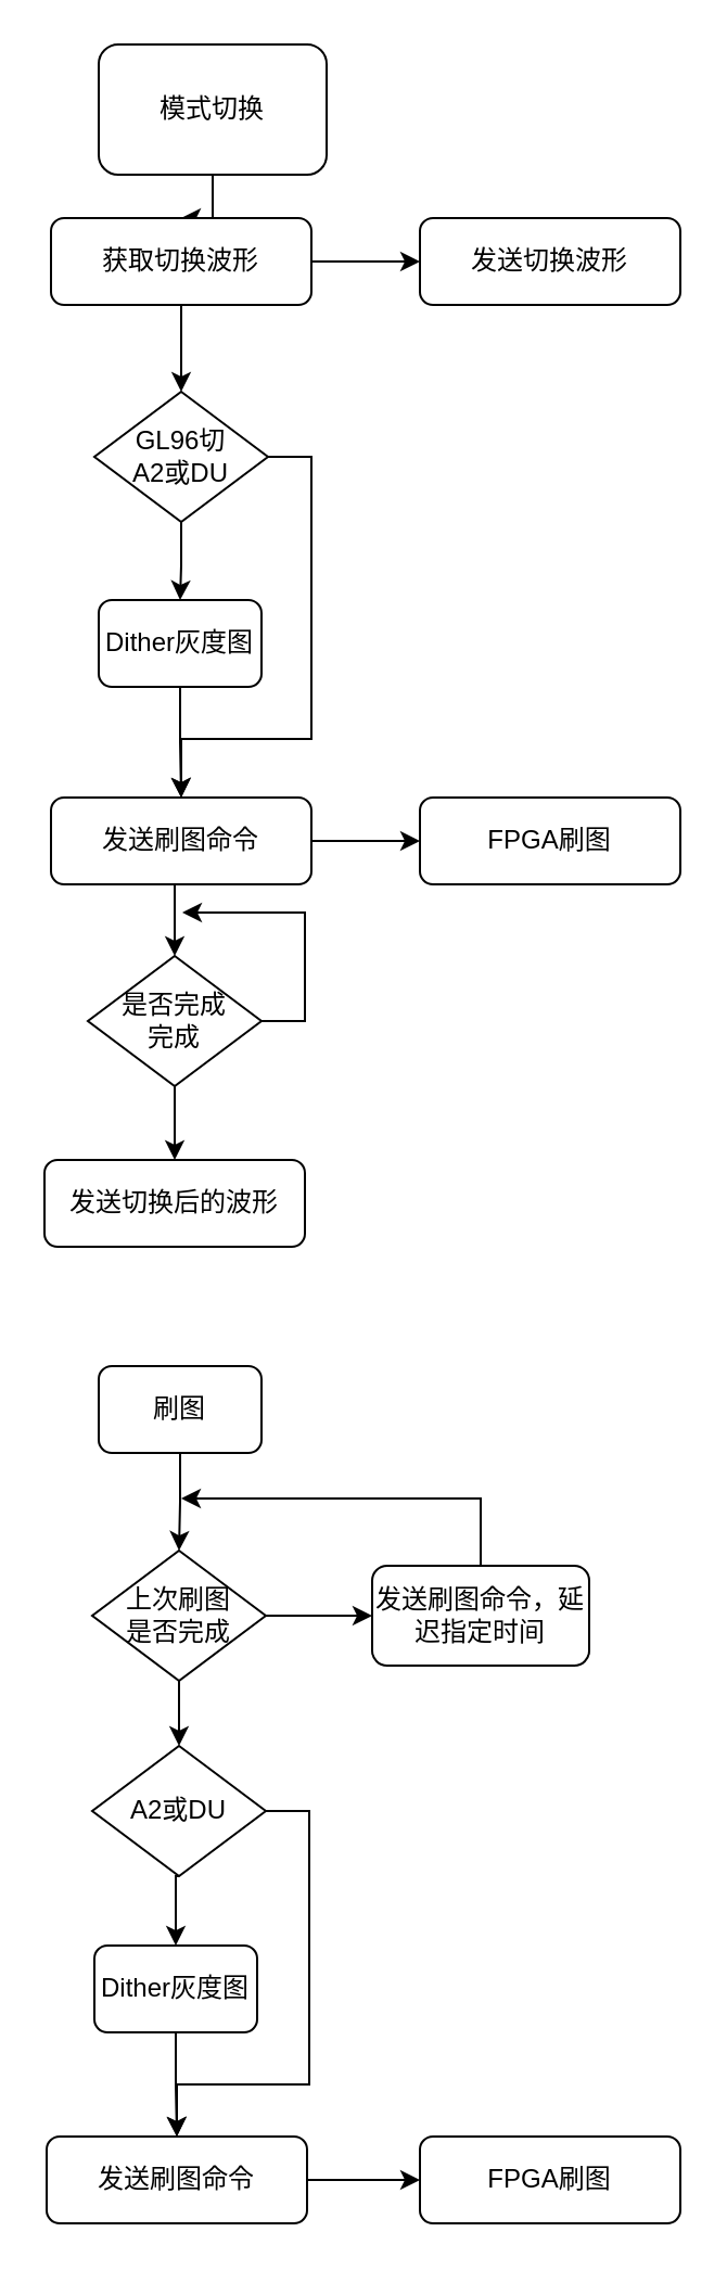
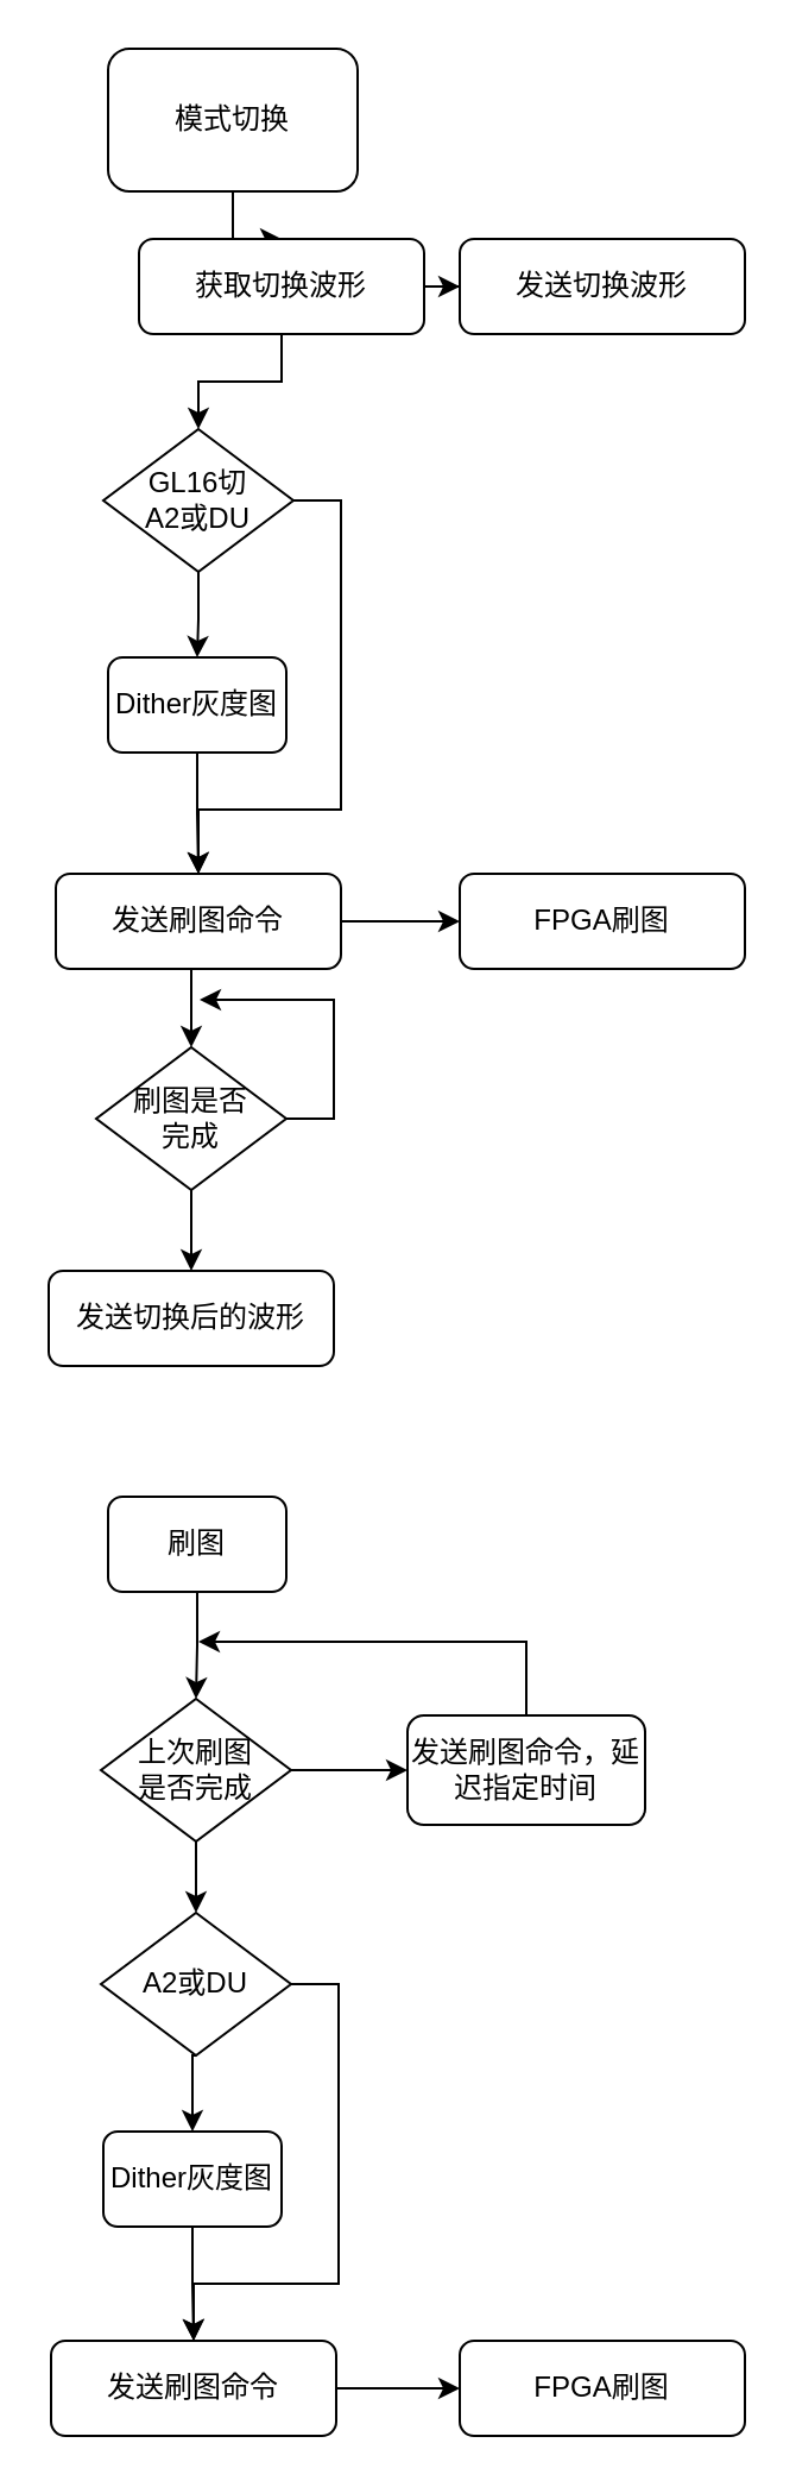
  <mxCell id="0" />
  <mxCell id="1" parent="0" />
  <mxCell id="2" value="" style="edgeStyle=orthogonalEdgeStyle;rounded=0;orthogonalLoop=1;jettySize=auto;html=1;" edge="1" parent="1" source="3" target="6"><mxGeometry relative="1" as="geometry" /></mxCell>
  <mxCell id="3" value="模式切换" style="rounded=1;whiteSpace=wrap;html=1;fontSize=12;glass=0;strokeWidth=1;shadow=0;" parent="1" vertex="1"><mxGeometry x="45" y="20" width="105" height="60" as="geometry" /></mxCell>
  <mxCell id="4" value="" style="edgeStyle=orthogonalEdgeStyle;rounded=0;orthogonalLoop=1;jettySize=auto;html=1;" edge="1" parent="1" source="6" target="7"><mxGeometry relative="1" as="geometry" /></mxCell>
  <mxCell id="5" style="edgeStyle=orthogonalEdgeStyle;rounded=0;orthogonalLoop=1;jettySize=auto;html=1;exitX=0.5;exitY=1;exitDx=0;exitDy=0;entryX=0.5;entryY=0;entryDx=0;entryDy=0;" edge="1" parent="1" source="6" target="12"><mxGeometry relative="1" as="geometry" /></mxCell>
- <mxCell id="6" value="获取切换波形" style="whiteSpace=wrap;html=1;rounded=1;glass=0;strokeWidth=1;shadow=0;" vertex="1" parent="1"><mxGeometry x="23" y="100" width="120" height="40" as="geometry" /></mxCell>
+ <mxCell id="6" value="获取切换波形" style="whiteSpace=wrap;html=1;rounded=1;glass=0;strokeWidth=1;shadow=0;" vertex="1" parent="1"><mxGeometry x="58" y="100" width="120" height="40" as="geometry" /></mxCell>
  <mxCell id="7" value="发送切换波形" style="whiteSpace=wrap;html=1;rounded=1;glass=0;strokeWidth=1;shadow=0;" vertex="1" parent="1"><mxGeometry x="193" y="100" width="120" height="40" as="geometry" /></mxCell>
  <mxCell id="8" style="edgeStyle=orthogonalEdgeStyle;rounded=0;orthogonalLoop=1;jettySize=auto;html=1;exitX=1;exitY=0.5;exitDx=0;exitDy=0;" edge="1" parent="1" source="10"><mxGeometry relative="1" as="geometry"><mxPoint x="193" y="387" as="targetPoint" /></mxGeometry></mxCell>
  <mxCell id="9" style="edgeStyle=orthogonalEdgeStyle;rounded=0;orthogonalLoop=1;jettySize=auto;html=1;exitX=0.5;exitY=1;exitDx=0;exitDy=0;entryX=0.5;entryY=0;entryDx=0;entryDy=0;" edge="1" parent="1" source="10" target="19"><mxGeometry relative="1" as="geometry"><mxPoint x="83" y="420" as="targetPoint" /></mxGeometry></mxCell>
  <mxCell id="10" value="发送刷图命令" style="whiteSpace=wrap;html=1;rounded=1;glass=0;strokeWidth=1;shadow=0;" vertex="1" parent="1"><mxGeometry x="23" y="367" width="120" height="40" as="geometry" /></mxCell>
  <mxCell id="11" style="edgeStyle=orthogonalEdgeStyle;rounded=0;orthogonalLoop=1;jettySize=auto;html=1;exitX=1;exitY=0.5;exitDx=0;exitDy=0;entryX=0.5;entryY=0;entryDx=0;entryDy=0;" edge="1" parent="1" source="12" target="10"><mxGeometry relative="1" as="geometry"><Array as="points"><mxPoint x="143" y="210" /><mxPoint x="143" y="340" /><mxPoint x="83" y="340" /></Array></mxGeometry></mxCell>
- <mxCell id="12" value="GL96切&lt;div&gt;A2或DU&lt;/div&gt;" style="rhombus;whiteSpace=wrap;html=1;" vertex="1" parent="1"><mxGeometry x="43" y="180" width="80" height="60" as="geometry" /></mxCell>
+ <mxCell id="12" value="GL16切&lt;div&gt;A2或DU&lt;/div&gt;" style="rhombus;whiteSpace=wrap;html=1;" vertex="1" parent="1"><mxGeometry x="43" y="180" width="80" height="60" as="geometry" /></mxCell>
  <mxCell id="13" value="" style="edgeStyle=orthogonalEdgeStyle;rounded=0;orthogonalLoop=1;jettySize=auto;html=1;exitX=0.5;exitY=1;exitDx=0;exitDy=0;" edge="1" parent="1" source="12" target="15"><mxGeometry relative="1" as="geometry"><mxPoint x="83" y="360" as="targetPoint" /><mxPoint x="83" y="240" as="sourcePoint" /></mxGeometry></mxCell>
  <mxCell id="14" style="edgeStyle=orthogonalEdgeStyle;rounded=0;orthogonalLoop=1;jettySize=auto;html=1;exitX=0.5;exitY=1;exitDx=0;exitDy=0;entryX=0.5;entryY=0;entryDx=0;entryDy=0;" edge="1" parent="1" source="15" target="10"><mxGeometry relative="1" as="geometry" /></mxCell>
  <mxCell id="15" value="Dither灰度图" style="rounded=1;whiteSpace=wrap;html=1;fontSize=12;glass=0;strokeWidth=1;shadow=0;" vertex="1" parent="1"><mxGeometry x="45" y="276" width="75" height="40" as="geometry" /></mxCell>
  <mxCell id="16" value="FPGA刷图" style="whiteSpace=wrap;html=1;rounded=1;glass=0;strokeWidth=1;shadow=0;" vertex="1" parent="1"><mxGeometry x="193" y="367" width="120" height="40" as="geometry" /></mxCell>
  <mxCell id="17" style="edgeStyle=orthogonalEdgeStyle;rounded=0;orthogonalLoop=1;jettySize=auto;html=1;exitX=0.5;exitY=1;exitDx=0;exitDy=0;entryX=0.5;entryY=0;entryDx=0;entryDy=0;" edge="1" parent="1" source="19" target="20"><mxGeometry relative="1" as="geometry" /></mxCell>
  <mxCell id="18" style="edgeStyle=orthogonalEdgeStyle;rounded=0;orthogonalLoop=1;jettySize=auto;html=1;exitX=1;exitY=0.5;exitDx=0;exitDy=0;" edge="1" parent="1" source="19"><mxGeometry relative="1" as="geometry"><mxPoint x="83" y="420" as="targetPoint" /></mxGeometry></mxCell>
- <mxCell id="19" value="是否完成&lt;div&gt;完成&lt;/div&gt;" style="rhombus;whiteSpace=wrap;html=1;" vertex="1" parent="1"><mxGeometry x="40" y="440" width="80" height="60" as="geometry" /></mxCell>
+ <mxCell id="19" value="刷图是否&lt;div&gt;完成&lt;/div&gt;" style="rhombus;whiteSpace=wrap;html=1;" vertex="1" parent="1"><mxGeometry x="40" y="440" width="80" height="60" as="geometry" /></mxCell>
  <mxCell id="20" value="发送切换后的波形" style="whiteSpace=wrap;html=1;rounded=1;glass=0;strokeWidth=1;shadow=0;" vertex="1" parent="1"><mxGeometry x="20" y="534" width="120" height="40" as="geometry" /></mxCell>
  <mxCell id="21" style="edgeStyle=orthogonalEdgeStyle;rounded=0;orthogonalLoop=1;jettySize=auto;html=1;exitX=0.5;exitY=1;exitDx=0;exitDy=0;entryX=0.5;entryY=0;entryDx=0;entryDy=0;" edge="1" parent="1" source="22" target="25"><mxGeometry relative="1" as="geometry" /></mxCell>
  <mxCell id="22" value="刷图" style="rounded=1;whiteSpace=wrap;html=1;fontSize=12;glass=0;strokeWidth=1;shadow=0;" vertex="1" parent="1"><mxGeometry x="45" y="629" width="75" height="40" as="geometry" /></mxCell>
  <mxCell id="23" style="edgeStyle=orthogonalEdgeStyle;rounded=0;orthogonalLoop=1;jettySize=auto;html=1;exitX=1;exitY=0.5;exitDx=0;exitDy=0;entryX=0;entryY=0.5;entryDx=0;entryDy=0;" edge="1" parent="1" source="25" target="27"><mxGeometry relative="1" as="geometry"><mxPoint x="183" y="744" as="targetPoint" /></mxGeometry></mxCell>
  <mxCell id="24" style="edgeStyle=orthogonalEdgeStyle;rounded=0;orthogonalLoop=1;jettySize=auto;html=1;exitX=0.5;exitY=1;exitDx=0;exitDy=0;entryX=0.5;entryY=0;entryDx=0;entryDy=0;" edge="1" parent="1" source="25" target="30"><mxGeometry relative="1" as="geometry" /></mxCell>
  <mxCell id="25" value="上次刷图&lt;div&gt;是否完成&lt;/div&gt;" style="rhombus;whiteSpace=wrap;html=1;" vertex="1" parent="1"><mxGeometry x="42" y="714" width="80" height="60" as="geometry" /></mxCell>
  <mxCell id="26" style="edgeStyle=orthogonalEdgeStyle;rounded=0;orthogonalLoop=1;jettySize=auto;html=1;exitX=0.5;exitY=0;exitDx=0;exitDy=0;" edge="1" parent="1" source="27"><mxGeometry relative="1" as="geometry"><mxPoint x="83" y="690" as="targetPoint" /><Array as="points"><mxPoint x="221" y="690" /></Array></mxGeometry></mxCell>
  <mxCell id="27" value="发送刷图命令，延迟指定时间" style="rounded=1;whiteSpace=wrap;html=1;fontSize=12;glass=0;strokeWidth=1;shadow=0;" vertex="1" parent="1"><mxGeometry x="171" y="721" width="100" height="46" as="geometry" /></mxCell>
  <mxCell id="28" style="edgeStyle=orthogonalEdgeStyle;rounded=0;orthogonalLoop=1;jettySize=auto;html=1;exitX=0.5;exitY=1;exitDx=0;exitDy=0;entryX=0.5;entryY=0;entryDx=0;entryDy=0;" edge="1" parent="1" source="30" target="32"><mxGeometry relative="1" as="geometry" /></mxCell>
  <mxCell id="29" style="edgeStyle=orthogonalEdgeStyle;rounded=0;orthogonalLoop=1;jettySize=auto;html=1;exitX=1;exitY=0.5;exitDx=0;exitDy=0;entryX=0.5;entryY=0;entryDx=0;entryDy=0;" edge="1" parent="1" source="30" target="34"><mxGeometry relative="1" as="geometry"><Array as="points"><mxPoint x="142" y="834" /><mxPoint x="142" y="960" /><mxPoint x="81" y="960" /></Array></mxGeometry></mxCell>
  <mxCell id="30" value="&lt;span style=&quot;background-color: initial;&quot;&gt;A2或DU&lt;/span&gt;" style="rhombus;whiteSpace=wrap;html=1;" vertex="1" parent="1"><mxGeometry x="42" y="804" width="80" height="60" as="geometry" /></mxCell>
  <mxCell id="31" style="edgeStyle=orthogonalEdgeStyle;rounded=0;orthogonalLoop=1;jettySize=auto;html=1;exitX=0.5;exitY=1;exitDx=0;exitDy=0;entryX=0.5;entryY=0;entryDx=0;entryDy=0;" edge="1" parent="1" source="32" target="34"><mxGeometry relative="1" as="geometry" /></mxCell>
  <mxCell id="32" value="Dither灰度图" style="rounded=1;whiteSpace=wrap;html=1;fontSize=12;glass=0;strokeWidth=1;shadow=0;" vertex="1" parent="1"><mxGeometry x="43" y="896" width="75" height="40" as="geometry" /></mxCell>
  <mxCell id="33" style="edgeStyle=orthogonalEdgeStyle;rounded=0;orthogonalLoop=1;jettySize=auto;html=1;exitX=1;exitY=0.5;exitDx=0;exitDy=0;entryX=0;entryY=0.5;entryDx=0;entryDy=0;" edge="1" parent="1" source="34" target="35"><mxGeometry relative="1" as="geometry" /></mxCell>
  <mxCell id="34" value="发送刷图命令" style="whiteSpace=wrap;html=1;rounded=1;glass=0;strokeWidth=1;shadow=0;" vertex="1" parent="1"><mxGeometry x="21" y="984" width="120" height="40" as="geometry" /></mxCell>
  <mxCell id="35" value="FPGA刷图" style="whiteSpace=wrap;html=1;rounded=1;glass=0;strokeWidth=1;shadow=0;" vertex="1" parent="1"><mxGeometry x="193" y="984" width="120" height="40" as="geometry" /></mxCell>
